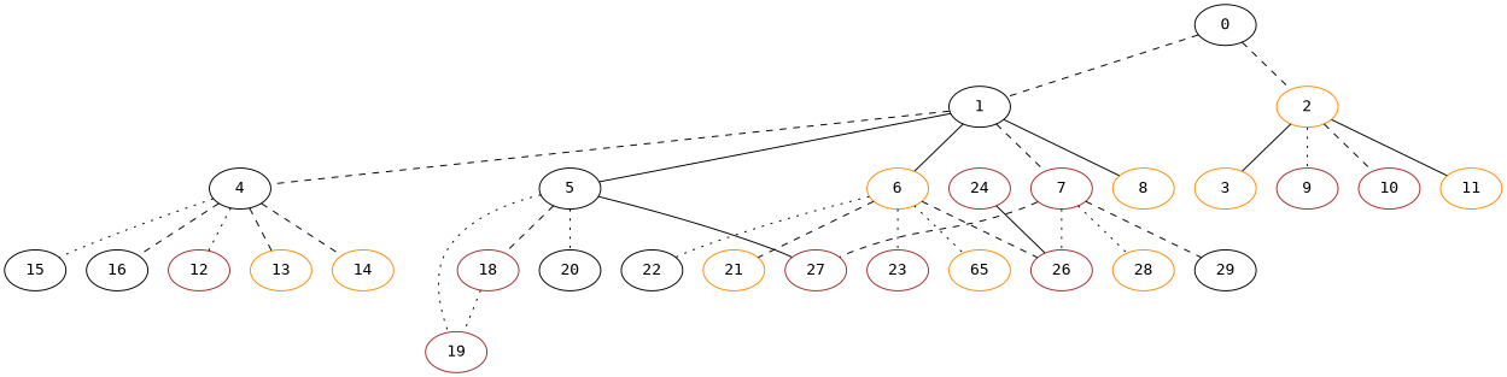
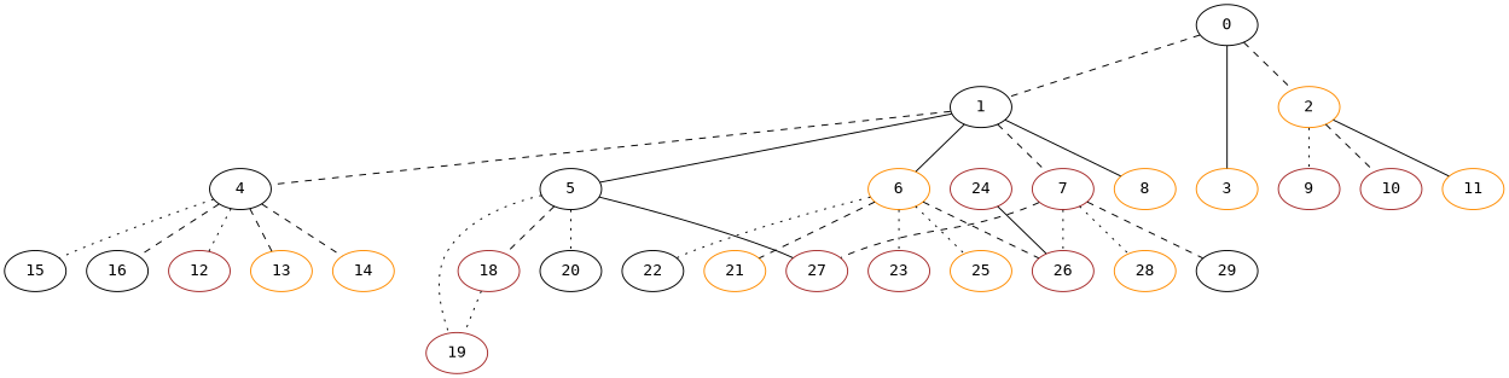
  graph {
    fontname="DejaVu Sans Mono"
    node [color=darkorange fontname="DejaVu Sans Mono"]
    edge [fontname="DejaVu Sans Mono" style=dashed]
    0 [color=black]
    1 [color=black]
    2
    3
    4 [color=black]
    5 [color=black]
    6
    7 [color=brown]
    8
    9 [color=brown]
    10 [color=brown]
    11
    12 [color=brown]
    13
    14
    15 [color=black]
    16 [color=black]
    18 [color=brown]
    19 [color=brown]
    20 [color=black]
    27 [color=brown]
    21
    22 [color=black]
    23 [color=brown]
-   25 [label=65]
+   25
    26 [color=brown]
    28
    29 [color=black]
    24 [color=brown]
    0 -- 1
    0 -- 2
-   2 -- 3 [style=solid]
+   0 -- 3 [style=solid]
    1 -- 4
    1 -- 5 [style=solid]
    1 -- 6 [style=solid]
    1 -- 7
    1 -- 8 [style=solid]
    2 -- 9 [style=dotted]
    2 -- 10
    2 -- 11 [style=solid]
    4 -- 12 [style=dotted]
    4 -- 13
    4 -- 14
    4 -- 15 [style=dotted]
    4 -- 16
    5 -- 18
    5 -- 19 [style=dotted]
    5 -- 20 [style=dotted]
    5 -- 27 [style=solid]
    6 -- 21
    6 -- 22 [style=dotted]
    6 -- 23 [style=dotted]
    6 -- 25 [style=dotted]
    6 -- 26
    7 -- 27
    7 -- 26 [style=dotted]
    7 -- 28 [style=dotted]
    7 -- 29
    18 -- 19 [style=dotted]
    24 -- 26 [style=solid]
  }
